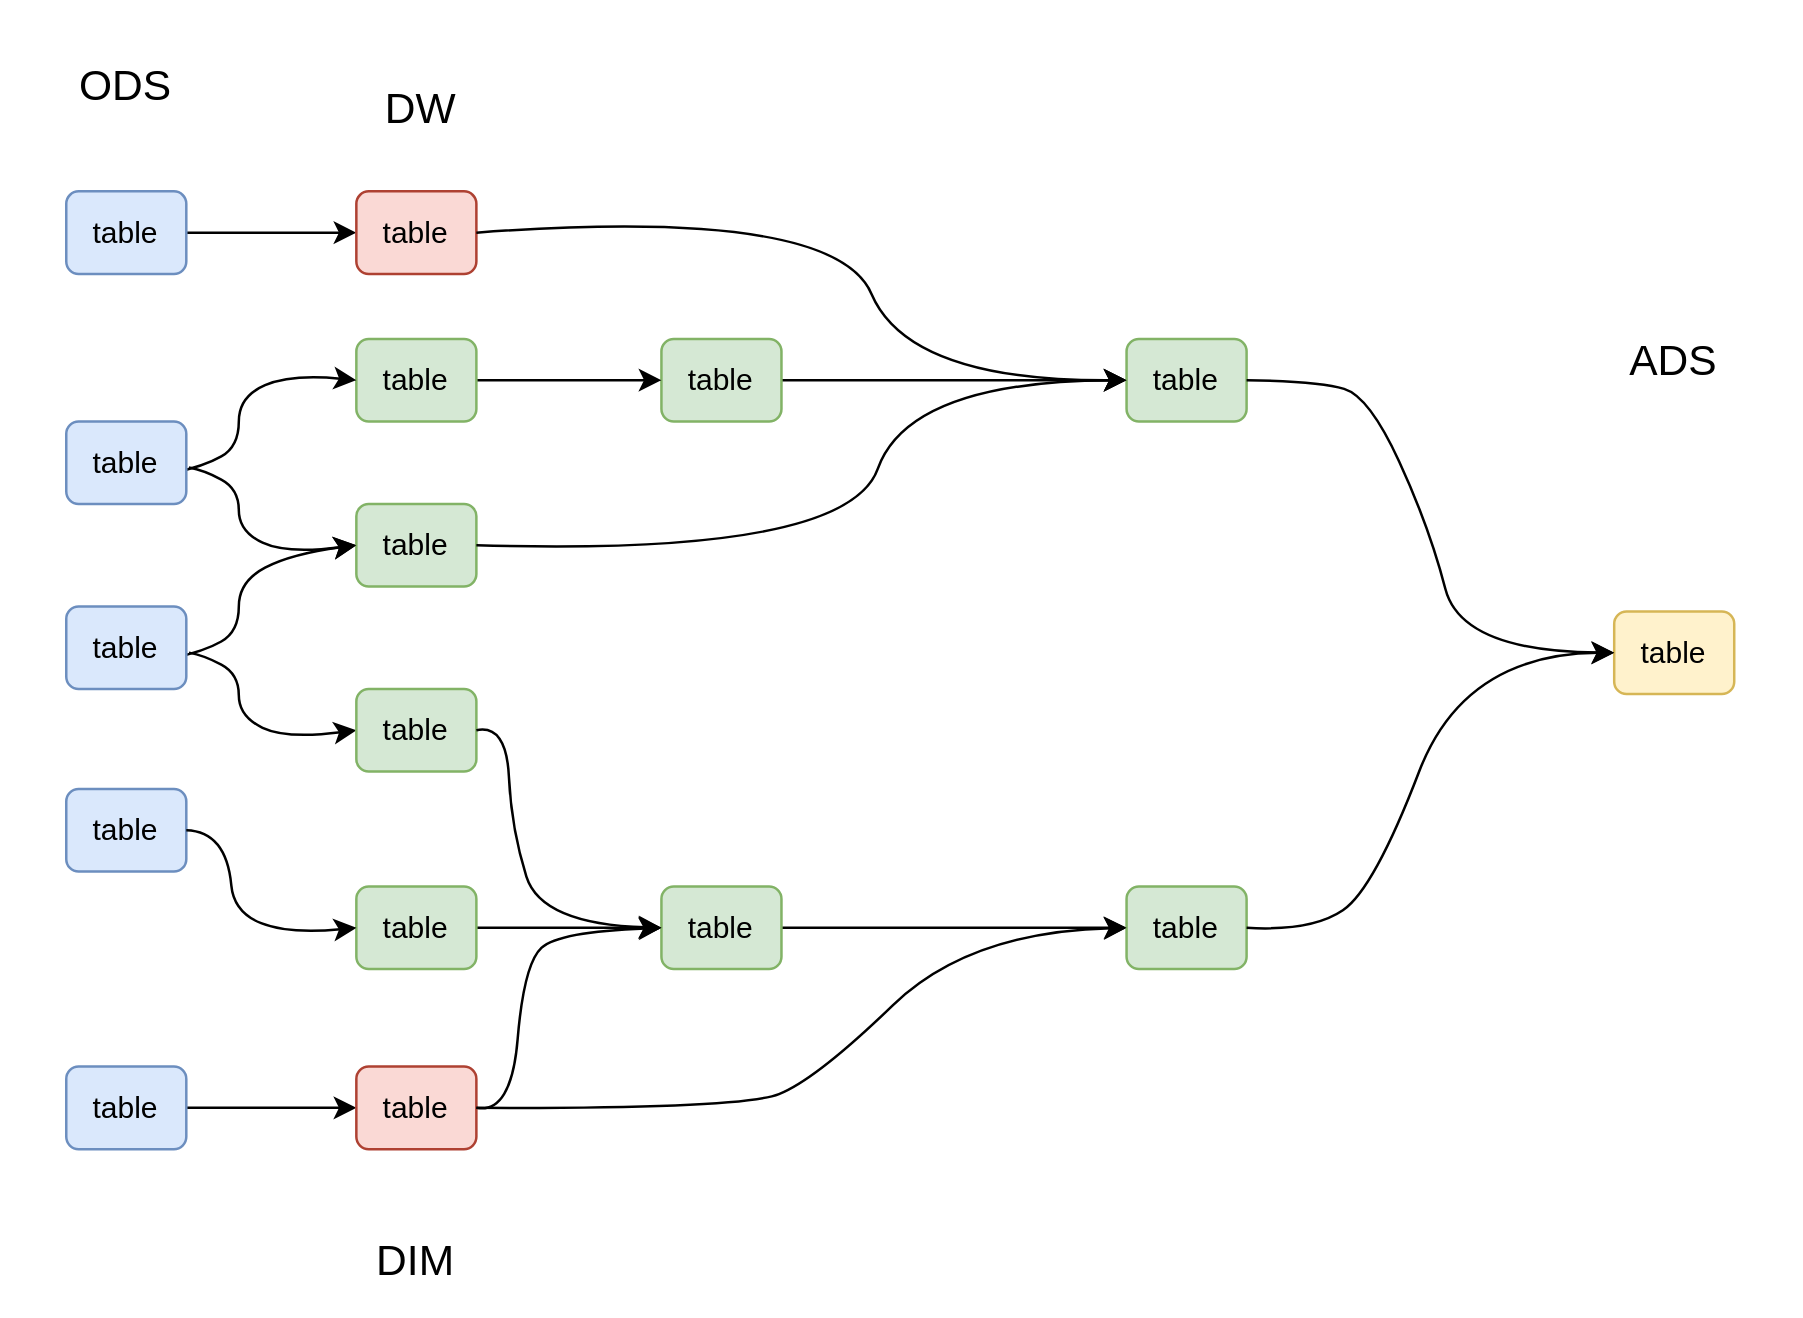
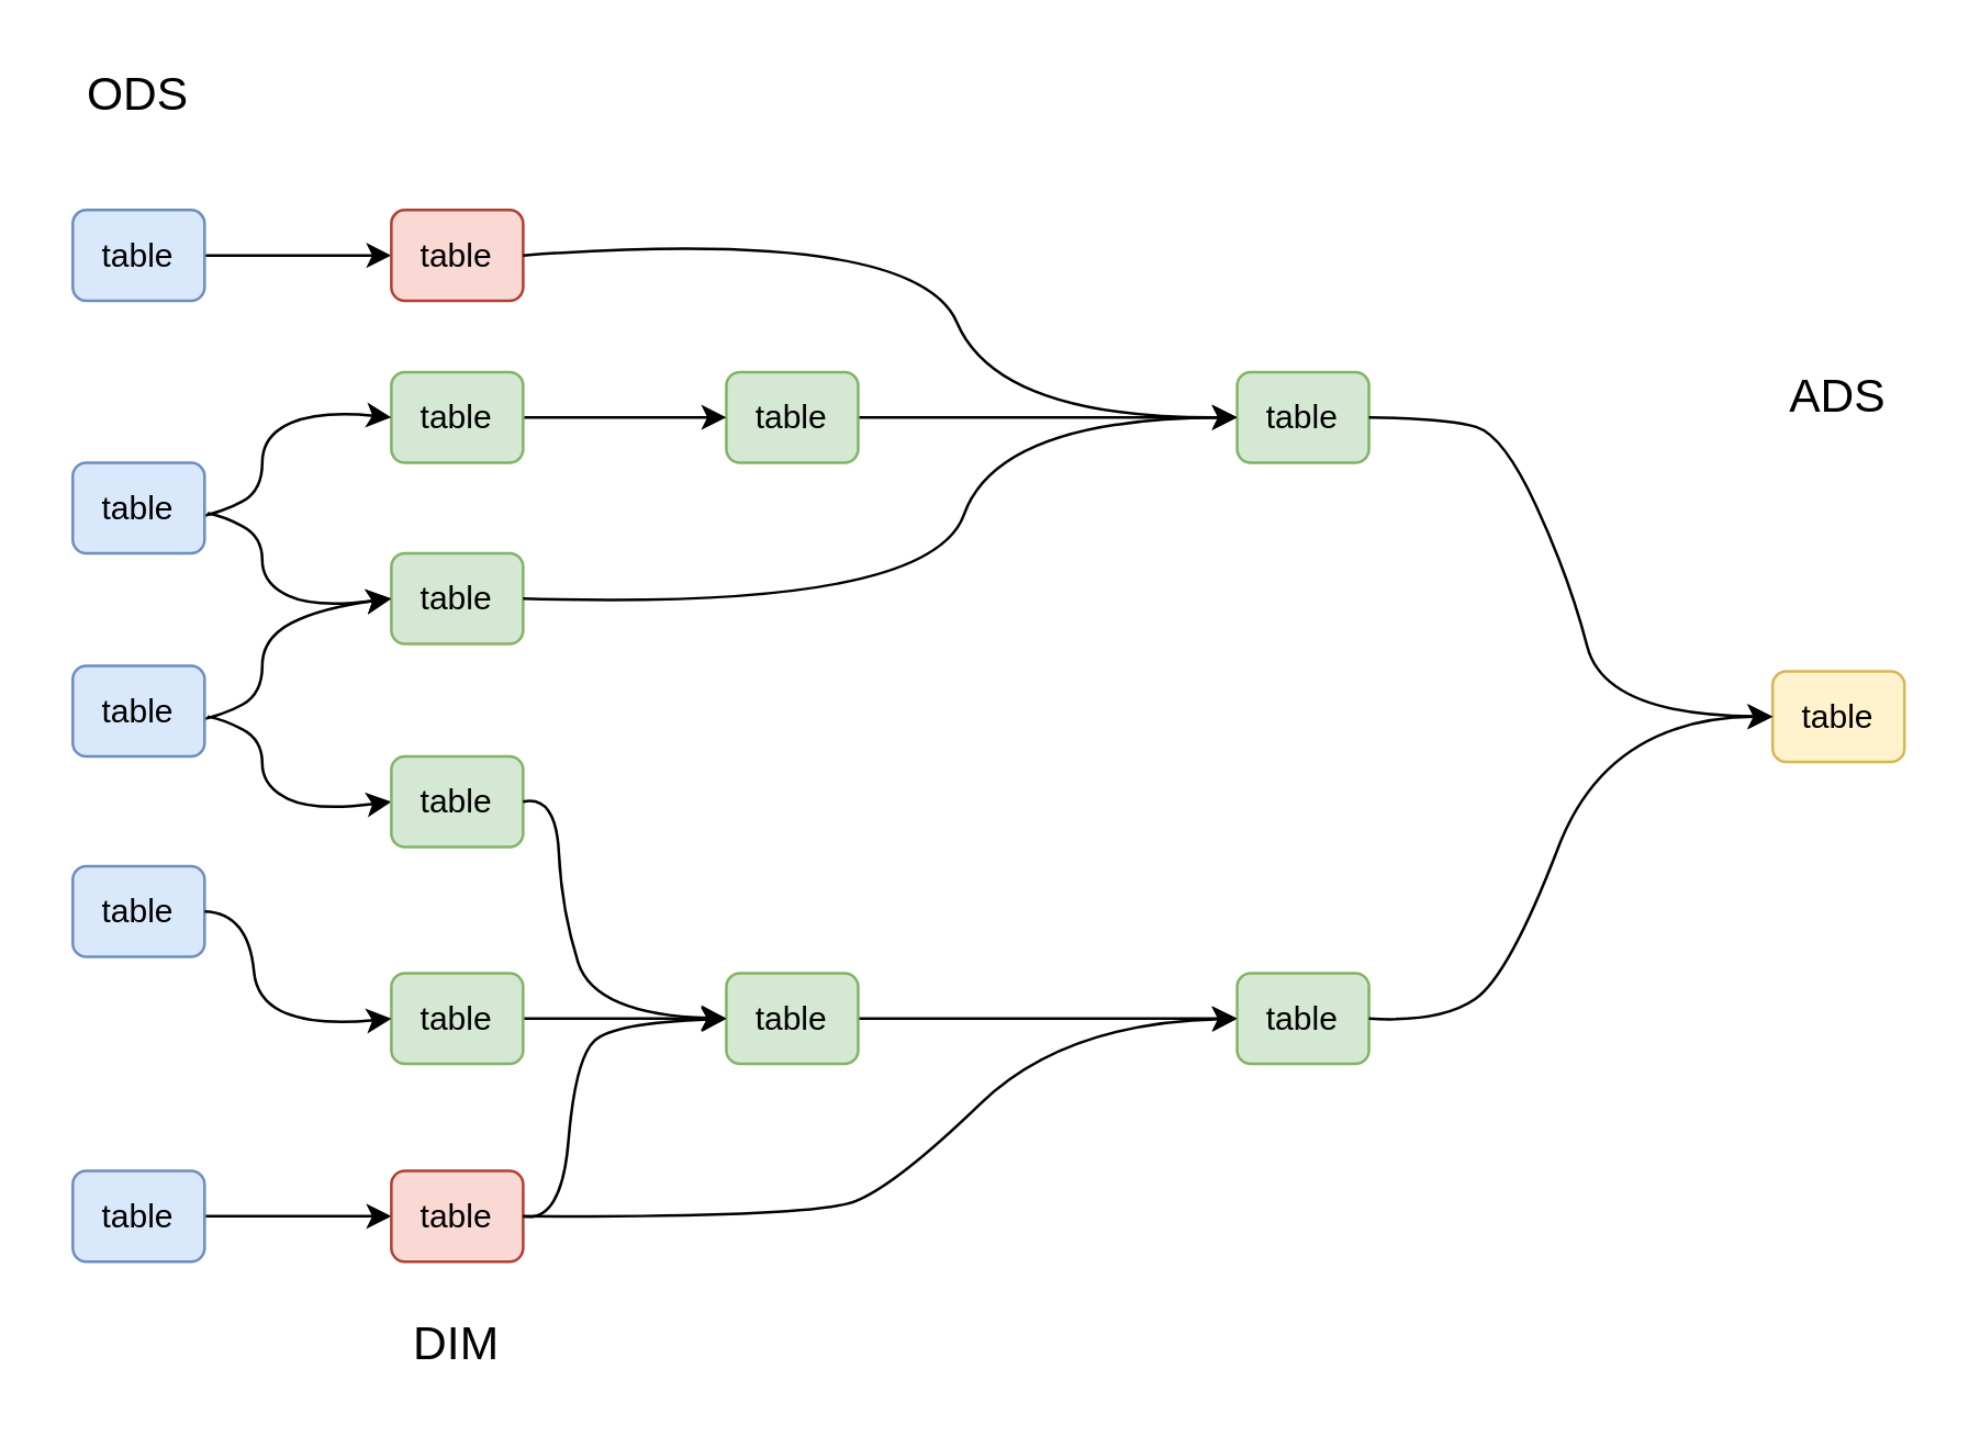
  <mxCell id="0" />
  <mxCell id="1" parent="0" />
  <mxCell id="2" value="table" style="rounded=1;whiteSpace=wrap;html=1;fillColor=#dae8fc;strokeColor=#6c8ebf;" vertex="1" parent="1"><mxGeometry x="26" y="315" width="48" height="33" as="geometry" /></mxCell>
  <mxCell id="3" style="edgeStyle=orthogonalEdgeStyle;rounded=0;orthogonalLoop=1;jettySize=auto;html=1;entryX=0;entryY=0.5;entryDx=0;entryDy=0;fontSize=17;" edge="1" parent="1" source="4" target="11"><mxGeometry relative="1" as="geometry" /></mxCell>
  <mxCell id="4" value="table" style="rounded=1;whiteSpace=wrap;html=1;fillColor=#dae8fc;strokeColor=#6c8ebf;" vertex="1" parent="1"><mxGeometry x="26" y="426" width="48" height="33" as="geometry" /></mxCell>
  <mxCell id="5" style="edgeStyle=orthogonalEdgeStyle;rounded=0;orthogonalLoop=1;jettySize=auto;html=1;entryX=0;entryY=0.5;entryDx=0;entryDy=0;shadow=0;fontSize=17;" edge="1" parent="1" source="6" target="15"><mxGeometry relative="1" as="geometry" /></mxCell>
  <mxCell id="6" value="table" style="rounded=1;whiteSpace=wrap;html=1;fillColor=#d5e8d4;strokeColor=#82b366;" vertex="1" parent="1"><mxGeometry x="264" y="135" width="48" height="33" as="geometry" /></mxCell>
  <mxCell id="7" value="ODS" style="text;html=1;strokeColor=none;fillColor=none;align=center;verticalAlign=middle;whiteSpace=wrap;rounded=0;fontSize=17;" vertex="1" parent="1"><mxGeometry x="20" y="20" width="60" height="30" as="geometry" /></mxCell>
- <mxCell id="8" value="DW" style="text;html=1;strokeColor=none;fillColor=none;align=center;verticalAlign=middle;whiteSpace=wrap;rounded=0;fontSize=17;" vertex="1" parent="1"><mxGeometry x="138" y="29" width="60" height="30" as="geometry" /></mxCell>
  <mxCell id="9" value="ADS" style="text;html=1;strokeColor=none;fillColor=none;align=center;verticalAlign=middle;whiteSpace=wrap;rounded=0;fontSize=17;" vertex="1" parent="1"><mxGeometry x="639" y="130" width="60" height="30" as="geometry" /></mxCell>
  <mxCell id="10" value="table" style="rounded=1;whiteSpace=wrap;html=1;fillColor=#fff2cc;strokeColor=#d6b656;" vertex="1" parent="1"><mxGeometry x="645" y="244" width="48" height="33" as="geometry" /></mxCell>
  <mxCell id="11" value="table" style="rounded=1;whiteSpace=wrap;html=1;fillColor=#fad9d5;strokeColor=#ae4132;" vertex="1" parent="1"><mxGeometry x="142" y="426" width="48" height="33" as="geometry" /></mxCell>
- <mxCell id="12" value="DIM" style="text;html=1;strokeColor=none;fillColor=none;align=center;verticalAlign=middle;whiteSpace=wrap;rounded=0;fontSize=17;" vertex="1" parent="1"><mxGeometry x="136" y="490" width="60" height="30" as="geometry" /></mxCell>
+ <mxCell id="12" value="DIM" style="text;html=1;strokeColor=none;fillColor=none;align=center;verticalAlign=middle;whiteSpace=wrap;rounded=0;fontSize=17;" vertex="1" parent="1"><mxGeometry x="136" y="475" width="60" height="30" as="geometry" /></mxCell>
  <mxCell id="13" style="edgeStyle=orthogonalEdgeStyle;rounded=0;orthogonalLoop=1;jettySize=auto;html=1;entryX=0;entryY=0.5;entryDx=0;entryDy=0;shadow=0;fontSize=17;" edge="1" parent="1" source="14" target="17"><mxGeometry relative="1" as="geometry" /></mxCell>
  <mxCell id="14" value="table" style="rounded=1;whiteSpace=wrap;html=1;fillColor=#d5e8d4;strokeColor=#82b366;" vertex="1" parent="1"><mxGeometry x="142" y="354" width="48" height="33" as="geometry" /></mxCell>
  <mxCell id="15" value="table" style="rounded=1;whiteSpace=wrap;html=1;fillColor=#d5e8d4;strokeColor=#82b366;" vertex="1" parent="1"><mxGeometry x="450" y="135" width="48" height="33" as="geometry" /></mxCell>
  <mxCell id="16" style="edgeStyle=orthogonalEdgeStyle;rounded=0;orthogonalLoop=1;jettySize=auto;html=1;entryX=0;entryY=0.5;entryDx=0;entryDy=0;shadow=0;fontSize=17;" edge="1" parent="1" source="17" target="18"><mxGeometry relative="1" as="geometry" /></mxCell>
  <mxCell id="17" value="table" style="rounded=1;whiteSpace=wrap;html=1;fillColor=#d5e8d4;strokeColor=#82b366;" vertex="1" parent="1"><mxGeometry x="264" y="354" width="48" height="33" as="geometry" /></mxCell>
  <mxCell id="18" value="table" style="rounded=1;whiteSpace=wrap;html=1;fillColor=#d5e8d4;strokeColor=#82b366;" vertex="1" parent="1"><mxGeometry x="450" y="354" width="48" height="33" as="geometry" /></mxCell>
  <mxCell id="19" value="" style="curved=1;endArrow=classic;html=1;rounded=0;fontSize=17;entryX=0;entryY=0.5;entryDx=0;entryDy=0;exitX=1;exitY=0.5;exitDx=0;exitDy=0;" edge="1" parent="1" source="2" target="14"><mxGeometry width="50" height="50" relative="1" as="geometry"><mxPoint x="65" y="347" as="sourcePoint" /><mxPoint x="134" y="363" as="targetPoint" /><Array as="points"><mxPoint x="90" y="332" /><mxPoint x="94" y="375" /></Array></mxGeometry></mxCell>
  <mxCell id="20" value="" style="edgeStyle=orthogonalEdgeStyle;rounded=0;orthogonalLoop=1;jettySize=auto;html=1;shadow=0;fontSize=17;" edge="1" parent="1" source="21" target="6"><mxGeometry relative="1" as="geometry" /></mxCell>
  <mxCell id="21" value="table" style="rounded=1;whiteSpace=wrap;html=1;fillColor=#d5e8d4;strokeColor=#82b366;" vertex="1" parent="1"><mxGeometry x="142" y="135" width="48" height="33" as="geometry" /></mxCell>
  <mxCell id="22" value="" style="curved=1;endArrow=classic;html=1;rounded=0;fontSize=17;entryX=0;entryY=0.5;entryDx=0;entryDy=0;exitX=1.022;exitY=0.559;exitDx=0;exitDy=0;exitPerimeter=0;" edge="1" parent="1" source="24" target="25"><mxGeometry width="50" height="50" relative="1" as="geometry"><mxPoint x="62" y="188" as="sourcePoint" /><mxPoint x="140" y="210.5" as="targetPoint" /><Array as="points"><mxPoint x="81" y="187.5" /><mxPoint x="95" y="195" /><mxPoint x="95" y="212" /><mxPoint x="114" y="221" /></Array></mxGeometry></mxCell>
  <mxCell id="23" value="" style="curved=1;endArrow=classic;html=1;rounded=0;fontSize=17;exitX=1;exitY=0.5;exitDx=0;exitDy=0;entryX=0;entryY=0.5;entryDx=0;entryDy=0;" edge="1" parent="1" target="21"><mxGeometry width="50" height="50" relative="1" as="geometry"><mxPoint x="69" y="188.5" as="sourcePoint" /><mxPoint x="141" y="153" as="targetPoint" /><Array as="points"><mxPoint x="81" y="186" /><mxPoint x="95" y="178" /><mxPoint x="95" y="158" /><mxPoint x="116" y="149" /></Array></mxGeometry></mxCell>
  <mxCell id="24" value="table" style="rounded=1;whiteSpace=wrap;html=1;fillColor=#dae8fc;strokeColor=#6c8ebf;" vertex="1" parent="1"><mxGeometry x="26" y="168" width="48" height="33" as="geometry" /></mxCell>
  <mxCell id="25" value="table" style="rounded=1;whiteSpace=wrap;html=1;fillColor=#d5e8d4;strokeColor=#82b366;" vertex="1" parent="1"><mxGeometry x="142" y="201" width="48" height="33" as="geometry" /></mxCell>
  <mxCell id="26" value="" style="curved=1;endArrow=classic;html=1;rounded=0;fontSize=17;entryX=0;entryY=0.5;entryDx=0;entryDy=0;exitX=1.022;exitY=0.559;exitDx=0;exitDy=0;exitPerimeter=0;" edge="1" parent="1" source="28" target="29"><mxGeometry width="50" height="50" relative="1" as="geometry"><mxPoint x="62" y="262" as="sourcePoint" /><mxPoint x="140" y="284.5" as="targetPoint" /><Array as="points"><mxPoint x="81" y="261.5" /><mxPoint x="95" y="269" /><mxPoint x="95" y="286" /><mxPoint x="114" y="295" /></Array></mxGeometry></mxCell>
  <mxCell id="27" value="" style="curved=1;endArrow=classic;html=1;rounded=0;fontSize=17;exitX=1;exitY=0.5;exitDx=0;exitDy=0;entryX=0;entryY=0.5;entryDx=0;entryDy=0;" edge="1" parent="1" target="25"><mxGeometry width="50" height="50" relative="1" as="geometry"><mxPoint x="69" y="262.5" as="sourcePoint" /><mxPoint x="142" y="225.5" as="targetPoint" /><Array as="points"><mxPoint x="81" y="260" /><mxPoint x="95" y="252" /><mxPoint x="95" y="232" /><mxPoint x="116" y="221" /></Array></mxGeometry></mxCell>
  <mxCell id="28" value="table" style="rounded=1;whiteSpace=wrap;html=1;fillColor=#dae8fc;strokeColor=#6c8ebf;" vertex="1" parent="1"><mxGeometry x="26" y="242" width="48" height="33" as="geometry" /></mxCell>
  <mxCell id="29" value="table" style="rounded=1;whiteSpace=wrap;html=1;fillColor=#d5e8d4;strokeColor=#82b366;" vertex="1" parent="1"><mxGeometry x="142" y="275" width="48" height="33" as="geometry" /></mxCell>
  <mxCell id="30" style="edgeStyle=orthogonalEdgeStyle;rounded=0;orthogonalLoop=1;jettySize=auto;html=1;entryX=0;entryY=0.5;entryDx=0;entryDy=0;fontSize=17;" edge="1" parent="1" source="31" target="32"><mxGeometry relative="1" as="geometry" /></mxCell>
  <mxCell id="31" value="table" style="rounded=1;whiteSpace=wrap;html=1;fillColor=#dae8fc;strokeColor=#6c8ebf;" vertex="1" parent="1"><mxGeometry x="26" y="76" width="48" height="33" as="geometry" /></mxCell>
  <mxCell id="32" value="table" style="rounded=1;whiteSpace=wrap;html=1;fillColor=#fad9d5;strokeColor=#ae4132;" vertex="1" parent="1"><mxGeometry x="142" y="76" width="48" height="33" as="geometry" /></mxCell>
  <mxCell id="33" value="" style="curved=1;endArrow=classic;html=1;rounded=0;shadow=0;fontSize=17;exitX=1;exitY=0.5;exitDx=0;exitDy=0;entryX=0;entryY=0.5;entryDx=0;entryDy=0;" edge="1" parent="1" source="32" target="15"><mxGeometry width="50" height="50" relative="1" as="geometry"><mxPoint x="376" y="115" as="sourcePoint" /><mxPoint x="426" y="65" as="targetPoint" /><Array as="points"><mxPoint x="333" y="82" /><mxPoint x="363" y="152" /></Array></mxGeometry></mxCell>
  <mxCell id="34" value="" style="curved=1;endArrow=classic;html=1;rounded=0;shadow=0;fontSize=17;exitX=1;exitY=0.5;exitDx=0;exitDy=0;entryX=0;entryY=0.5;entryDx=0;entryDy=0;" edge="1" parent="1" source="25" target="15"><mxGeometry width="50" height="50" relative="1" as="geometry"><mxPoint x="345" y="276" as="sourcePoint" /><mxPoint x="395" y="226" as="targetPoint" /><Array as="points"><mxPoint x="338" y="222" /><mxPoint x="363" y="152" /></Array></mxGeometry></mxCell>
  <mxCell id="35" value="" style="curved=1;endArrow=classic;html=1;rounded=0;shadow=0;fontSize=17;exitX=1;exitY=0.5;exitDx=0;exitDy=0;entryX=0;entryY=0.5;entryDx=0;entryDy=0;" edge="1" parent="1" source="29" target="17"><mxGeometry width="50" height="50" relative="1" as="geometry"><mxPoint x="255" y="302" as="sourcePoint" /><mxPoint x="305" y="252" as="targetPoint" /><Array as="points"><mxPoint x="202" y="289" /><mxPoint x="204" y="331" /><mxPoint x="216" y="369" /></Array></mxGeometry></mxCell>
  <mxCell id="36" value="" style="curved=1;endArrow=classic;html=1;rounded=0;shadow=0;fontSize=17;exitX=1;exitY=0.5;exitDx=0;exitDy=0;entryX=0;entryY=0.5;entryDx=0;entryDy=0;" edge="1" parent="1" source="11" target="17"><mxGeometry width="50" height="50" relative="1" as="geometry"><mxPoint x="239" y="488" as="sourcePoint" /><mxPoint x="289" y="438" as="targetPoint" /><Array as="points"><mxPoint x="204" y="445" /><mxPoint x="209" y="385" /><mxPoint x="223" y="372" /></Array></mxGeometry></mxCell>
  <mxCell id="37" value="" style="curved=1;endArrow=classic;html=1;rounded=0;shadow=0;fontSize=17;entryX=0;entryY=0.5;entryDx=0;entryDy=0;exitX=1;exitY=0.5;exitDx=0;exitDy=0;" edge="1" parent="1" source="11" target="18"><mxGeometry width="50" height="50" relative="1" as="geometry"><mxPoint x="321" y="475" as="sourcePoint" /><mxPoint x="371" y="425" as="targetPoint" /><Array as="points"><mxPoint x="296" y="443" /><mxPoint x="326" y="431" /><mxPoint x="387" y="372" /></Array></mxGeometry></mxCell>
  <mxCell id="38" value="" style="curved=1;endArrow=classic;html=1;rounded=0;shadow=0;fontSize=17;exitX=1;exitY=0.5;exitDx=0;exitDy=0;entryX=0;entryY=0.5;entryDx=0;entryDy=0;" edge="1" parent="1" source="15" target="10"><mxGeometry width="50" height="50" relative="1" as="geometry"><mxPoint x="555" y="240" as="sourcePoint" /><mxPoint x="605" y="190" as="targetPoint" /><Array as="points"><mxPoint x="527" y="152" /><mxPoint x="547" y="158" /><mxPoint x="571" y="210" /><mxPoint x="584" y="260" /></Array></mxGeometry></mxCell>
  <mxCell id="39" value="" style="curved=1;endArrow=classic;html=1;rounded=0;shadow=0;fontSize=17;entryX=0;entryY=0.5;entryDx=0;entryDy=0;exitX=1;exitY=0.5;exitDx=0;exitDy=0;" edge="1" parent="1" source="18" target="10"><mxGeometry width="50" height="50" relative="1" as="geometry"><mxPoint x="549" y="405" as="sourcePoint" /><mxPoint x="642" y="259" as="targetPoint" /><Array as="points"><mxPoint x="524" y="372" /><mxPoint x="549" y="355" /><mxPoint x="585" y="261" /></Array></mxGeometry></mxCell>
